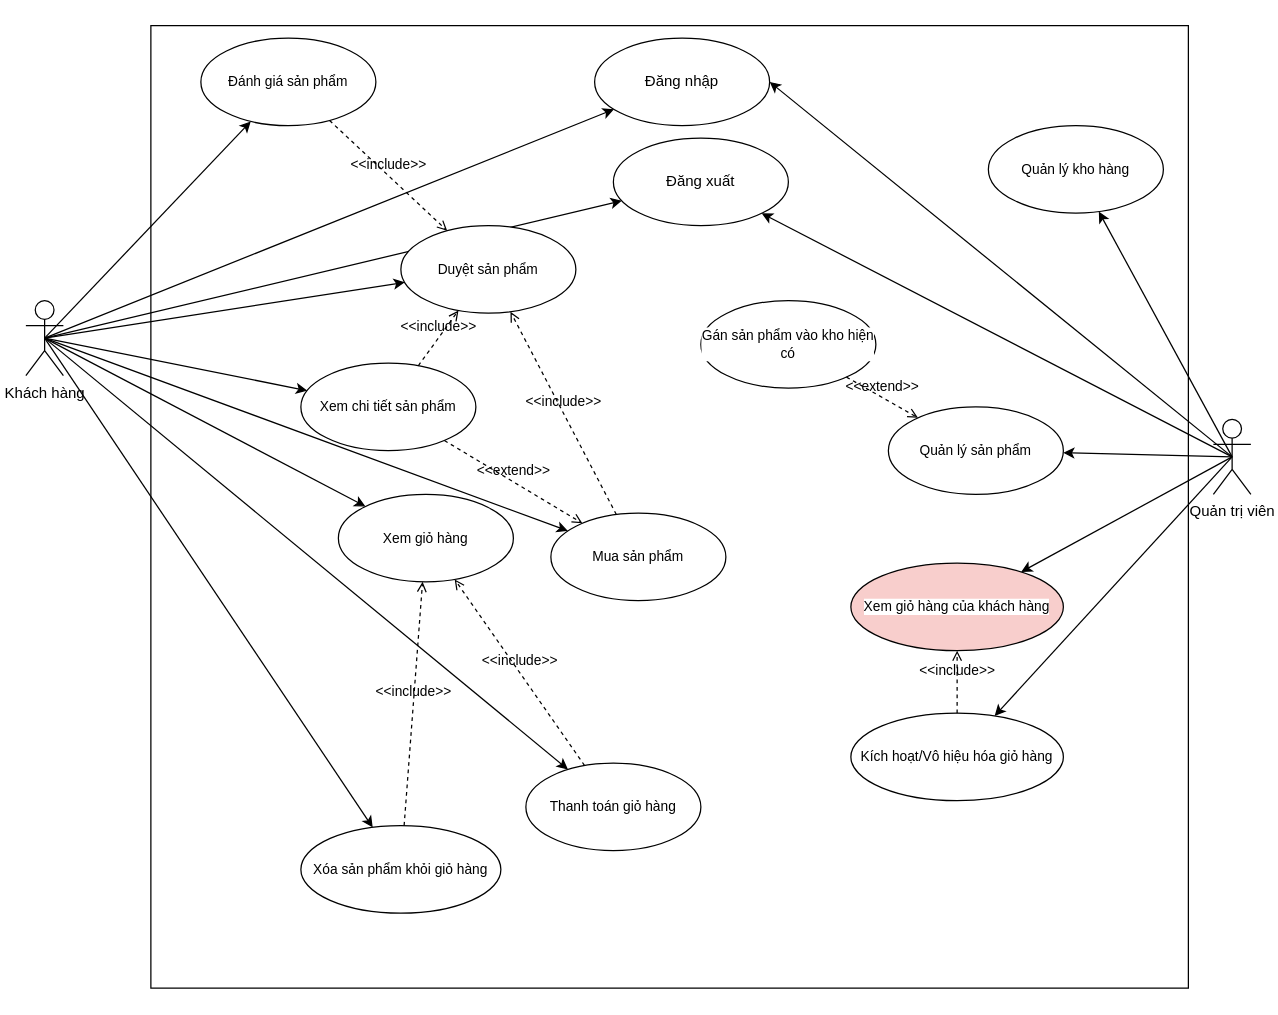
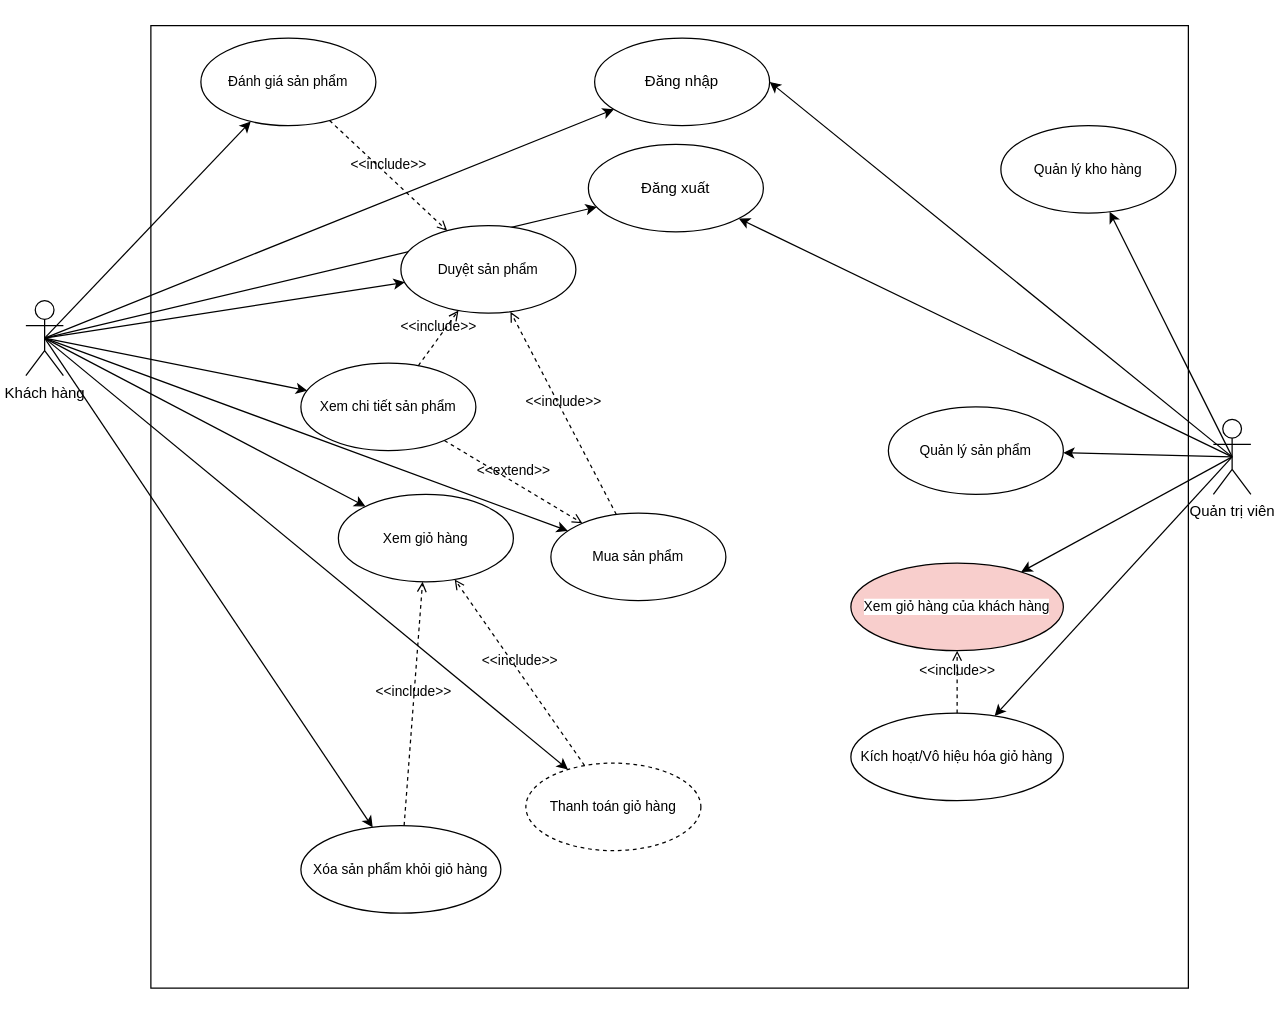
  <mxCell id="0" />
  <mxCell id="1" parent="0" />
  <mxCell id="2" value="" style="rounded=0;whiteSpace=wrap;html=1;fontFamily=Helvetica;fontSize=11;fontColor=default;labelBackgroundColor=default;" vertex="1" parent="1"><mxGeometry width="830" height="770" as="geometry" x="120" y="20" /></mxCell>
  <mxCell id="3" style="rounded=0;orthogonalLoop=1;jettySize=auto;html=1;exitX=0.5;exitY=0.5;exitDx=0;exitDy=0;exitPerimeter=0;" edge="1" parent="1" source="12" target="20"><mxGeometry relative="1" as="geometry" /></mxCell>
  <mxCell id="4" style="edgeStyle=none;rounded=0;orthogonalLoop=1;jettySize=auto;html=1;exitX=0.5;exitY=0.5;exitDx=0;exitDy=0;exitPerimeter=0;strokeColor=default;align=center;verticalAlign=middle;fontFamily=Helvetica;fontSize=11;fontColor=default;labelBackgroundColor=default;endArrow=classic;" edge="1" parent="1" source="12" target="21"><mxGeometry relative="1" as="geometry" /></mxCell>
  <mxCell id="5" style="edgeStyle=none;rounded=0;orthogonalLoop=1;jettySize=auto;html=1;exitX=0.5;exitY=0.5;exitDx=0;exitDy=0;exitPerimeter=0;strokeColor=default;align=center;verticalAlign=middle;fontFamily=Helvetica;fontSize=11;fontColor=default;labelBackgroundColor=default;endArrow=classic;" edge="1" parent="1" source="12" target="22"><mxGeometry relative="1" as="geometry" /></mxCell>
  <mxCell id="6" style="edgeStyle=none;rounded=0;orthogonalLoop=1;jettySize=auto;html=1;exitX=0.5;exitY=0.5;exitDx=0;exitDy=0;exitPerimeter=0;strokeColor=default;align=center;verticalAlign=middle;fontFamily=Helvetica;fontSize=11;fontColor=default;labelBackgroundColor=default;endArrow=classic;" edge="1" parent="1" source="12" target="27"><mxGeometry relative="1" as="geometry"><Array as="points" /></mxGeometry></mxCell>
  <mxCell id="7" style="edgeStyle=none;rounded=0;orthogonalLoop=1;jettySize=auto;html=1;exitX=0.5;exitY=0.5;exitDx=0;exitDy=0;exitPerimeter=0;strokeColor=default;align=center;verticalAlign=middle;fontFamily=Helvetica;fontSize=11;fontColor=default;labelBackgroundColor=default;endArrow=classic;" edge="1" parent="1" source="12" target="30"><mxGeometry relative="1" as="geometry" /></mxCell>
  <mxCell id="8" style="edgeStyle=none;rounded=0;orthogonalLoop=1;jettySize=auto;html=1;exitX=0.5;exitY=0.5;exitDx=0;exitDy=0;exitPerimeter=0;strokeColor=default;align=center;verticalAlign=middle;fontFamily=Helvetica;fontSize=11;fontColor=default;labelBackgroundColor=default;endArrow=classic;" edge="1" parent="1" source="12" target="31"><mxGeometry relative="1" as="geometry" /></mxCell>
  <mxCell id="9" style="edgeStyle=none;rounded=0;orthogonalLoop=1;jettySize=auto;html=1;exitX=0.5;exitY=0.5;exitDx=0;exitDy=0;exitPerimeter=0;strokeColor=default;align=center;verticalAlign=middle;fontFamily=Helvetica;fontSize=11;fontColor=default;labelBackgroundColor=default;endArrow=classic;" edge="1" parent="1" source="12" target="36"><mxGeometry relative="1" as="geometry" /></mxCell>
  <mxCell id="10" style="edgeStyle=none;rounded=0;orthogonalLoop=1;jettySize=auto;html=1;exitX=0.5;exitY=0.5;exitDx=0;exitDy=0;exitPerimeter=0;strokeColor=default;align=center;verticalAlign=middle;fontFamily=Helvetica;fontSize=11;fontColor=default;labelBackgroundColor=default;endArrow=classic;" edge="1" parent="1" source="12" target="39"><mxGeometry relative="1" as="geometry" /></mxCell>
  <mxCell id="11" style="edgeStyle=none;rounded=0;orthogonalLoop=1;jettySize=auto;html=1;exitX=0.5;exitY=0.5;exitDx=0;exitDy=0;exitPerimeter=0;strokeColor=default;align=center;verticalAlign=middle;fontFamily=Helvetica;fontSize=11;fontColor=default;labelBackgroundColor=default;endArrow=classic;" edge="1" parent="1" source="12" target="41"><mxGeometry relative="1" as="geometry" /></mxCell>
  <mxCell id="12" value="Khách hàng" style="shape=umlActor;verticalLabelPosition=bottom;verticalAlign=top;html=1;" vertex="1" parent="1"><mxGeometry x="20" y="240" width="30" height="60" as="geometry" /></mxCell>
  <mxCell id="13" style="edgeStyle=none;rounded=0;orthogonalLoop=1;jettySize=auto;html=1;exitX=0.5;exitY=0.5;exitDx=0;exitDy=0;exitPerimeter=0;entryX=1;entryY=0.5;entryDx=0;entryDy=0;strokeColor=default;align=center;verticalAlign=middle;fontFamily=Helvetica;fontSize=11;fontColor=default;labelBackgroundColor=default;endArrow=classic;" edge="1" parent="1" source="19" target="20"><mxGeometry relative="1" as="geometry" /></mxCell>
  <mxCell id="14" style="edgeStyle=none;rounded=0;orthogonalLoop=1;jettySize=auto;html=1;exitX=0.5;exitY=0.5;exitDx=0;exitDy=0;exitPerimeter=0;strokeColor=default;align=center;verticalAlign=middle;fontFamily=Helvetica;fontSize=11;fontColor=default;labelBackgroundColor=default;endArrow=classic;" edge="1" parent="1" source="19" target="24"><mxGeometry relative="1" as="geometry" /></mxCell>
  <mxCell id="15" style="edgeStyle=none;rounded=0;orthogonalLoop=1;jettySize=auto;html=1;exitX=0.5;exitY=0.5;exitDx=0;exitDy=0;exitPerimeter=0;strokeColor=default;align=center;verticalAlign=middle;fontFamily=Helvetica;fontSize=11;fontColor=default;labelBackgroundColor=default;endArrow=classic;" edge="1" parent="1" source="19" target="33"><mxGeometry relative="1" as="geometry" /></mxCell>
  <mxCell id="16" style="edgeStyle=none;rounded=0;orthogonalLoop=1;jettySize=auto;html=1;exitX=0.5;exitY=0.5;exitDx=0;exitDy=0;exitPerimeter=0;strokeColor=default;align=center;verticalAlign=middle;fontFamily=Helvetica;fontSize=11;fontColor=default;labelBackgroundColor=default;endArrow=classic;" edge="1" parent="1" source="19" target="34"><mxGeometry relative="1" as="geometry" /></mxCell>
  <mxCell id="17" style="edgeStyle=none;rounded=0;orthogonalLoop=1;jettySize=auto;html=1;exitX=0.5;exitY=0.5;exitDx=0;exitDy=0;exitPerimeter=0;strokeColor=default;align=center;verticalAlign=middle;fontFamily=Helvetica;fontSize=11;fontColor=default;labelBackgroundColor=default;endArrow=classic;" edge="1" parent="1" source="19" target="38"><mxGeometry relative="1" as="geometry" /></mxCell>
  <mxCell id="18" style="edgeStyle=none;rounded=0;orthogonalLoop=1;jettySize=auto;html=1;exitX=0.5;exitY=0.5;exitDx=0;exitDy=0;exitPerimeter=0;strokeColor=default;align=center;verticalAlign=middle;fontFamily=Helvetica;fontSize=11;fontColor=default;labelBackgroundColor=default;endArrow=classic;" edge="1" parent="1" source="19" target="41"><mxGeometry relative="1" as="geometry" /></mxCell>
  <mxCell id="19" value="Quản trị viên" style="shape=umlActor;verticalLabelPosition=bottom;verticalAlign=top;html=1;" vertex="1" parent="1"><mxGeometry x="970" y="335" width="30" height="60" as="geometry" /></mxCell>
  <mxCell id="20" value="Đăng nhập" style="ellipse;whiteSpace=wrap;html=1;" vertex="1" parent="1"><mxGeometry x="475" y="30" width="140" height="70" as="geometry" /></mxCell>
  <mxCell id="21" value="Duyệt sản phẩm" style="ellipse;whiteSpace=wrap;html=1;fontFamily=Helvetica;fontSize=11;fontColor=default;labelBackgroundColor=default;" vertex="1" parent="1"><mxGeometry x="320" y="180" width="140" height="70" as="geometry" /></mxCell>
  <mxCell id="22" value="Xem chi tiết sản phẩm" style="ellipse;whiteSpace=wrap;html=1;fontFamily=Helvetica;fontSize=11;fontColor=default;labelBackgroundColor=default;" vertex="1" parent="1"><mxGeometry x="240" y="290" width="140" height="70" as="geometry" /></mxCell>
  <mxCell id="23" value="&amp;lt;&amp;lt;include&amp;gt;&amp;gt;" style="html=1;verticalAlign=bottom;labelBackgroundColor=none;endArrow=open;endFill=0;dashed=1;rounded=0;strokeColor=default;align=center;fontFamily=Helvetica;fontSize=11;fontColor=default;" edge="1" parent="1" source="22" target="21"><mxGeometry width="160" relative="1" as="geometry"><mxPoint x="530" y="390" as="sourcePoint" /><mxPoint x="690" y="390" as="targetPoint" /></mxGeometry></mxCell>
  <mxCell id="24" value="Quản lý sản phẩm" style="ellipse;whiteSpace=wrap;html=1;fontFamily=Helvetica;fontSize=11;fontColor=default;labelBackgroundColor=default;" vertex="1" parent="1"><mxGeometry x="710" y="325" width="140" height="70" as="geometry" /></mxCell>
- <mxCell id="25" value="Gán sản phẩm vào kho hiện có" style="ellipse;whiteSpace=wrap;html=1;fontFamily=Helvetica;fontSize=11;fontColor=default;labelBackgroundColor=default;" vertex="1" parent="1"><mxGeometry x="560" y="240" width="140" height="70" as="geometry" /></mxCell>
- <mxCell id="26" value="&amp;lt;&amp;lt;extend&amp;gt;&amp;gt;" style="html=1;verticalAlign=bottom;labelBackgroundColor=none;endArrow=open;endFill=0;dashed=1;rounded=0;strokeColor=default;align=center;fontFamily=Helvetica;fontSize=11;fontColor=default;" edge="1" parent="1" source="25" target="24"><mxGeometry width="160" relative="1" as="geometry"><mxPoint x="530" y="390" as="sourcePoint" /><mxPoint x="690" y="390" as="targetPoint" /></mxGeometry></mxCell>
  <mxCell id="27" value="Mua sản phẩm" style="ellipse;whiteSpace=wrap;html=1;fontFamily=Helvetica;fontSize=11;fontColor=default;labelBackgroundColor=default;" vertex="1" parent="1"><mxGeometry x="440" y="410" width="140" height="70" as="geometry" /></mxCell>
  <mxCell id="28" value="&amp;lt;&amp;lt;include&amp;gt;&amp;gt;" style="html=1;verticalAlign=bottom;labelBackgroundColor=none;endArrow=open;endFill=0;dashed=1;rounded=0;strokeColor=default;align=center;fontFamily=Helvetica;fontSize=11;fontColor=default;" edge="1" parent="1" source="27" target="21"><mxGeometry width="160" relative="1" as="geometry"><mxPoint x="411" y="333" as="sourcePoint" /><mxPoint x="369" y="287" as="targetPoint" /></mxGeometry></mxCell>
  <mxCell id="29" value="&amp;lt;&amp;lt;extend&amp;gt;&amp;gt;" style="html=1;verticalAlign=bottom;labelBackgroundColor=none;endArrow=open;endFill=0;dashed=1;rounded=0;strokeColor=default;align=center;fontFamily=Helvetica;fontSize=11;fontColor=default;" edge="1" parent="1" source="22" target="27"><mxGeometry width="160" relative="1" as="geometry"><mxPoint x="654" y="352" as="sourcePoint" /><mxPoint x="746" y="408" as="targetPoint" /></mxGeometry></mxCell>
  <mxCell id="30" value="Xem giỏ hàng" style="ellipse;whiteSpace=wrap;html=1;fontFamily=Helvetica;fontSize=11;fontColor=default;labelBackgroundColor=default;" vertex="1" parent="1"><mxGeometry x="270" y="395" width="140" height="70" as="geometry" /></mxCell>
  <mxCell id="31" value="Xóa sản phẩm khỏi giỏ hàng" style="ellipse;whiteSpace=wrap;html=1;fontFamily=Helvetica;fontSize=11;fontColor=default;labelBackgroundColor=default;" vertex="1" parent="1"><mxGeometry x="240" y="660" width="160" height="70" as="geometry" /></mxCell>
  <mxCell id="32" value="&amp;lt;&amp;lt;include&amp;gt;&amp;gt;" style="html=1;verticalAlign=bottom;labelBackgroundColor=none;endArrow=open;endFill=0;dashed=1;rounded=0;strokeColor=default;align=center;fontFamily=Helvetica;fontSize=11;fontColor=default;" edge="1" parent="1" source="31" target="30"><mxGeometry width="160" relative="1" as="geometry"><mxPoint x="501" y="421" as="sourcePoint" /><mxPoint x="399" y="239" as="targetPoint" /></mxGeometry></mxCell>
  <mxCell id="33" value="Xem giỏ hàng của khách hàng" style="ellipse;whiteSpace=wrap;html=1;fontFamily=Helvetica;fontSize=11;fontColor=default;labelBackgroundColor=default;fillColor=#f8cecc;" vertex="1" parent="1"><mxGeometry x="680" y="450" width="170" height="70" as="geometry" /></mxCell>
  <mxCell id="34" value="Kích hoạt/Vô hiệu hóa giỏ hàng" style="ellipse;whiteSpace=wrap;html=1;fontFamily=Helvetica;fontSize=11;fontColor=default;labelBackgroundColor=default;" vertex="1" parent="1"><mxGeometry x="680" y="570" width="170" height="70" as="geometry" /></mxCell>
  <mxCell id="35" value="&amp;lt;&amp;lt;include&amp;gt;&amp;gt;" style="html=1;verticalAlign=bottom;labelBackgroundColor=none;endArrow=open;endFill=0;dashed=1;rounded=0;strokeColor=default;align=center;fontFamily=Helvetica;fontSize=11;fontColor=default;" edge="1" parent="1" source="34" target="33"><mxGeometry width="160" relative="1" as="geometry"><mxPoint x="501" y="421" as="sourcePoint" /><mxPoint x="399" y="239" as="targetPoint" /></mxGeometry></mxCell>
- <mxCell id="36" value="Thanh toán giỏ hàng" style="ellipse;whiteSpace=wrap;html=1;fontFamily=Helvetica;fontSize=11;fontColor=default;labelBackgroundColor=default;" vertex="1" parent="1"><mxGeometry x="420" y="610" width="140" height="70" as="geometry" /></mxCell>
+ <mxCell id="36" value="Thanh toán giỏ hàng" style="ellipse;whiteSpace=wrap;html=1;fontFamily=Helvetica;fontSize=11;fontColor=default;labelBackgroundColor=default;dashed=1;" vertex="1" parent="1"><mxGeometry x="420" y="610" width="140" height="70" as="geometry" /></mxCell>
  <mxCell id="37" value="&amp;lt;&amp;lt;include&amp;gt;&amp;gt;" style="html=1;verticalAlign=bottom;labelBackgroundColor=none;endArrow=open;endFill=0;dashed=1;rounded=0;strokeColor=default;align=center;fontFamily=Helvetica;fontSize=11;fontColor=default;" edge="1" parent="1" source="36" target="30"><mxGeometry width="160" relative="1" as="geometry"><mxPoint x="335" y="610" as="sourcePoint" /><mxPoint x="354" y="490" as="targetPoint" /></mxGeometry></mxCell>
- <mxCell id="38" value="Quản lý kho hàng" style="ellipse;whiteSpace=wrap;html=1;fontFamily=Helvetica;fontSize=11;fontColor=default;labelBackgroundColor=default;" vertex="1" parent="1"><mxGeometry x="790" y="100" width="140" height="70" as="geometry" /></mxCell>
+ <mxCell id="38" value="Quản lý kho hàng" style="ellipse;whiteSpace=wrap;html=1;fontFamily=Helvetica;fontSize=11;fontColor=default;labelBackgroundColor=default;" vertex="1" parent="1"><mxGeometry x="800" y="100" width="140" height="70" as="geometry" /></mxCell>
  <mxCell id="39" value="Đánh giá sản phẩm" style="ellipse;whiteSpace=wrap;html=1;fontFamily=Helvetica;fontSize=11;fontColor=default;labelBackgroundColor=default;" vertex="1" parent="1"><mxGeometry x="160" y="30" width="140" height="70" as="geometry" /></mxCell>
  <mxCell id="40" value="&amp;lt;&amp;lt;include&amp;gt;&amp;gt;" style="html=1;verticalAlign=bottom;labelBackgroundColor=none;endArrow=open;endFill=0;dashed=1;rounded=0;strokeColor=default;align=center;fontFamily=Helvetica;fontSize=11;fontColor=default;" edge="1" parent="1" source="39" target="21"><mxGeometry width="160" relative="1" as="geometry"><mxPoint x="501" y="421" as="sourcePoint" /><mxPoint x="399" y="239" as="targetPoint" /></mxGeometry></mxCell>
- <mxCell id="41" value="Đăng xuất" style="ellipse;whiteSpace=wrap;html=1;" vertex="1" parent="1"><mxGeometry x="490" y="110" width="140" height="70" as="geometry" /></mxCell>
+ <mxCell id="41" value="Đăng xuất" style="ellipse;whiteSpace=wrap;html=1;" vertex="1" parent="1"><mxGeometry x="470" y="115" width="140" height="70" as="geometry" /></mxCell>
